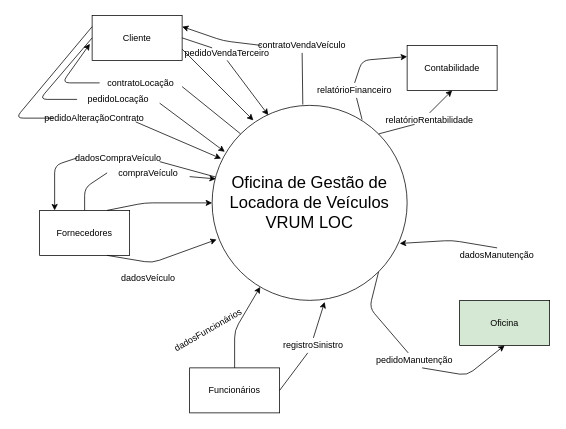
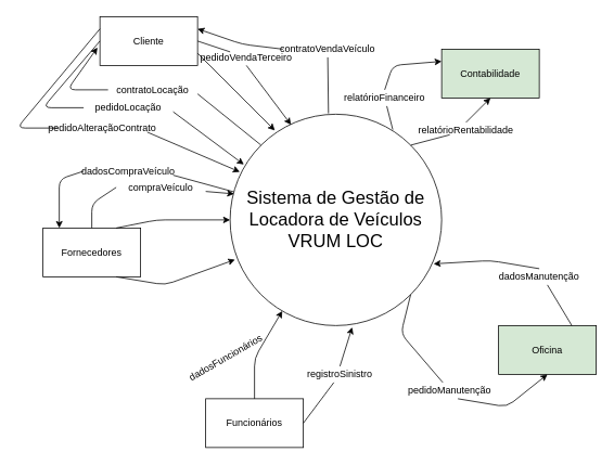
  <mxCell id="0" />
  <mxCell id="1" parent="0" />
- <mxCell id="2" value="&lt;div&gt;&lt;span style=&quot;left: 108px ; top: 130.08px ; font-size: 22.08px ; font-family: sans-serif ; padding: 0px ; transform: scalex(0.881)&quot;&gt;Oficina de Gestão de Locadora de Veículos&lt;/span&gt;&lt;/div&gt;&lt;div&gt;&lt;span style=&quot;left: 108px ; top: 130.08px ; font-size: 22.08px ; font-family: sans-serif ; padding: 0px ; transform: scalex(0.881)&quot;&gt;VRUM LOC&lt;br&gt;&lt;/span&gt;&lt;/div&gt;" style="ellipse;whiteSpace=wrap;html=1;aspect=fixed;" parent="1" vertex="1"><mxGeometry x="282" y="140" width="260" height="260" as="geometry" /></mxCell>
+ <mxCell id="2" value="&lt;div&gt;&lt;span style=&quot;left: 108px ; top: 130.08px ; font-size: 22.08px ; font-family: sans-serif ; padding: 0px ; transform: scalex(0.881)&quot;&gt;Sistema de Gestão de Locadora de Veículos&lt;/span&gt;&lt;/div&gt;&lt;div&gt;&lt;span style=&quot;left: 108px ; top: 130.08px ; font-size: 22.08px ; font-family: sans-serif ; padding: 0px ; transform: scalex(0.881)&quot;&gt;VRUM LOC&lt;br&gt;&lt;/span&gt;&lt;/div&gt;" style="ellipse;whiteSpace=wrap;html=1;aspect=fixed;" parent="1" vertex="1"><mxGeometry x="282" y="140" width="260" height="260" as="geometry" /></mxCell>
  <mxCell id="3" value="&lt;div&gt;Cliente&lt;/div&gt;" style="rounded=0;whiteSpace=wrap;html=1;" parent="1" vertex="1"><mxGeometry x="122" y="20" width="120" height="60" as="geometry" /></mxCell>
  <mxCell id="4" value="Fornecedores" style="rounded=0;whiteSpace=wrap;html=1;" parent="1" vertex="1"><mxGeometry x="52" y="280" width="120" height="60" as="geometry" /></mxCell>
  <mxCell id="5" value="&lt;div&gt;Funcionários&lt;/div&gt;" style="rounded=0;whiteSpace=wrap;html=1;" parent="1" vertex="1"><mxGeometry x="252" y="490" width="120" height="60" as="geometry" /></mxCell>
- <mxCell id="6" value="&lt;div&gt;Contabilidade&lt;/div&gt;" style="rounded=0;whiteSpace=wrap;html=1;" parent="1" vertex="1"><mxGeometry x="542" y="60" width="120" height="60" as="geometry" /></mxCell>
+ <mxCell id="6" value="&lt;div&gt;Contabilidade&lt;/div&gt;" style="rounded=0;whiteSpace=wrap;html=1;fillColor=#d5e8d4;" parent="1" vertex="1"><mxGeometry x="542" y="60" width="120" height="60" as="geometry" /></mxCell>
  <mxCell id="7" value="Oficina" style="rounded=0;whiteSpace=wrap;html=1;fillColor=#d5e8d4;" parent="1" vertex="1"><mxGeometry x="612" y="400" width="120" height="60" as="geometry" /></mxCell>
  <mxCell id="8" value="" style="endArrow=classic;html=1;exitX=1;exitY=0.75;exitDx=0;exitDy=0;" parent="1" source="3" edge="1"><mxGeometry width="50" height="50" relative="1" as="geometry"><mxPoint x="372" y="310" as="sourcePoint" /><mxPoint x="337" y="160" as="targetPoint" /><Array as="points" /></mxGeometry></mxCell>
  <mxCell id="9" value="" style="endArrow=classic;html=1;exitX=0.75;exitY=0;exitDx=0;exitDy=0;entryX=0;entryY=0.5;entryDx=0;entryDy=0;" parent="1" source="4" target="2" edge="1"><mxGeometry width="50" height="50" relative="1" as="geometry"><mxPoint x="372" y="310" as="sourcePoint" /><mxPoint x="422" y="260" as="targetPoint" /><Array as="points"><mxPoint x="192" y="270" /></Array></mxGeometry></mxCell>
  <mxCell id="10" value="&lt;div&gt;dadosFuncionários&lt;/div&gt;" style="text;html=1;strokeColor=none;fillColor=none;align=center;verticalAlign=middle;whiteSpace=wrap;rounded=0;rotation=-30;" parent="1" vertex="1"><mxGeometry x="222" y="430" width="110" height="20" as="geometry" /></mxCell>
  <mxCell id="11" value="" style="endArrow=classic;html=1;exitX=0.5;exitY=0;exitDx=0;exitDy=0;" parent="1" source="5" target="2" edge="1"><mxGeometry width="50" height="50" relative="1" as="geometry"><mxPoint x="372" y="310" as="sourcePoint" /><mxPoint x="422" y="260" as="targetPoint" /><Array as="points"><mxPoint x="312" y="440" /></Array></mxGeometry></mxCell>
- <mxCell id="12" value="dadosVeículo" style="text;html=1;strokeColor=none;fillColor=none;align=center;verticalAlign=middle;whiteSpace=wrap;rounded=0;" parent="1" vertex="1"><mxGeometry x="142" y="360" width="110" height="20" as="geometry" /></mxCell>
  <mxCell id="13" value="" style="endArrow=classic;html=1;exitX=0.75;exitY=1;exitDx=0;exitDy=0;entryX=0.023;entryY=0.688;entryDx=0;entryDy=0;entryPerimeter=0;" parent="1" source="4" target="2" edge="1"><mxGeometry width="50" height="50" relative="1" as="geometry"><mxPoint x="72" y="380" as="sourcePoint" /><mxPoint x="212" y="370" as="targetPoint" /><Array as="points"><mxPoint x="202" y="350" /></Array></mxGeometry></mxCell>
  <mxCell id="14" value="compraVeículo" style="text;html=1;strokeColor=none;fillColor=none;align=center;verticalAlign=middle;whiteSpace=wrap;rounded=0;" parent="1" vertex="1"><mxGeometry x="142" y="220" width="110" height="20" as="geometry" /></mxCell>
  <mxCell id="15" value="" style="endArrow=none;html=1;exitX=0.5;exitY=0;exitDx=0;exitDy=0;entryX=0;entryY=0.5;entryDx=0;entryDy=0;endFill=0;" parent="1" source="4" target="14" edge="1"><mxGeometry width="50" height="50" relative="1" as="geometry"><mxPoint x="372" y="310" as="sourcePoint" /><mxPoint x="422" y="260" as="targetPoint" /><Array as="points"><mxPoint x="112" y="250" /></Array></mxGeometry></mxCell>
  <mxCell id="16" value="" style="endArrow=classic;html=1;exitX=1;exitY=0.75;exitDx=0;exitDy=0;entryX=0.019;entryY=0.377;entryDx=0;entryDy=0;entryPerimeter=0;" parent="1" source="14" target="2" edge="1"><mxGeometry width="50" height="50" relative="1" as="geometry"><mxPoint x="372" y="310" as="sourcePoint" /><mxPoint x="422" y="260" as="targetPoint" /></mxGeometry></mxCell>
  <mxCell id="17" value="dadosCompraVeículo" style="text;html=1;strokeColor=none;fillColor=none;align=center;verticalAlign=middle;whiteSpace=wrap;rounded=0;" parent="1" vertex="1"><mxGeometry x="102" y="200" width="110" height="20" as="geometry" /></mxCell>
  <mxCell id="18" value="" style="endArrow=none;html=1;exitX=0.167;exitY=0;exitDx=0;exitDy=0;entryX=0;entryY=0.5;entryDx=0;entryDy=0;endFill=0;exitPerimeter=0;startArrow=classic;startFill=1;" parent="1" source="4" target="17" edge="1"><mxGeometry width="50" height="50" relative="1" as="geometry"><mxPoint x="67.06" y="240" as="sourcePoint" /><mxPoint x="377.06" y="220" as="targetPoint" /><Array as="points"><mxPoint x="72" y="220" /></Array></mxGeometry></mxCell>
  <mxCell id="19" value="" style="endArrow=none;html=1;exitX=1;exitY=0.75;exitDx=0;exitDy=0;endFill=0;" parent="1" source="17" target="2" edge="1"><mxGeometry width="50" height="50" relative="1" as="geometry"><mxPoint x="327.06" y="270" as="sourcePoint" /><mxPoint x="242" y="198.02" as="targetPoint" /></mxGeometry></mxCell>
  <mxCell id="20" value="contratoLocação" style="text;html=1;strokeColor=none;fillColor=none;align=center;verticalAlign=middle;whiteSpace=wrap;rounded=0;" parent="1" vertex="1"><mxGeometry x="132" y="100" width="110" height="20" as="geometry" /></mxCell>
  <mxCell id="21" value="" style="endArrow=none;html=1;exitX=-0.025;exitY=0.633;exitDx=0;exitDy=0;entryX=0;entryY=0.5;entryDx=0;entryDy=0;endFill=0;exitPerimeter=0;startArrow=classic;startFill=1;" parent="1" source="3" target="20" edge="1"><mxGeometry width="50" height="50" relative="1" as="geometry"><mxPoint x="85.52" y="210" as="sourcePoint" /><mxPoint x="390.54" y="150" as="targetPoint" /><Array as="points"><mxPoint x="82" y="110" /></Array></mxGeometry></mxCell>
  <mxCell id="22" value="" style="endArrow=none;html=1;exitX=1;exitY=0.75;exitDx=0;exitDy=0;endFill=0;entryX=0;entryY=0;entryDx=0;entryDy=0;" parent="1" source="20" target="2" edge="1"><mxGeometry width="50" height="50" relative="1" as="geometry"><mxPoint x="340.54" y="200" as="sourcePoint" /><mxPoint x="303.465" y="155.141" as="targetPoint" /></mxGeometry></mxCell>
  <mxCell id="23" value="pedidoLocação" style="text;html=1;strokeColor=none;fillColor=none;align=center;verticalAlign=middle;whiteSpace=wrap;rounded=0;" parent="1" vertex="1"><mxGeometry x="102" y="122.02" width="110" height="20" as="geometry" /></mxCell>
  <mxCell id="24" value="" style="endArrow=none;html=1;exitX=0;exitY=0.5;exitDx=0;exitDy=0;entryX=0;entryY=0.5;entryDx=0;entryDy=0;endFill=0;startArrow=none;startFill=0;" parent="1" source="3" target="23" edge="1"><mxGeometry width="50" height="50" relative="1" as="geometry"><mxPoint x="89" y="80" as="sourcePoint" /><mxPoint x="360.54" y="172.02" as="targetPoint" /><Array as="points"><mxPoint x="52" y="132.02" /></Array></mxGeometry></mxCell>
  <mxCell id="25" value="" style="endArrow=classic;html=1;exitX=1;exitY=0.75;exitDx=0;exitDy=0;endFill=1;entryX=0.065;entryY=0.238;entryDx=0;entryDy=0;entryPerimeter=0;" parent="1" source="23" target="2" edge="1"><mxGeometry width="50" height="50" relative="1" as="geometry"><mxPoint x="310.54" y="222.02" as="sourcePoint" /><mxPoint x="290.076" y="200.096" as="targetPoint" /></mxGeometry></mxCell>
  <mxCell id="26" value="pedidoAlteraçãoContrato" style="text;html=1;strokeColor=none;fillColor=none;align=center;verticalAlign=middle;whiteSpace=wrap;rounded=0;" parent="1" vertex="1"><mxGeometry x="70.1" y="147.02" width="110" height="20" as="geometry" /></mxCell>
  <mxCell id="27" value="" style="endArrow=none;html=1;exitX=0;exitY=0.25;exitDx=0;exitDy=0;entryX=0;entryY=0.5;entryDx=0;entryDy=0;endFill=0;startArrow=none;startFill=0;" parent="1" source="3" target="26" edge="1"><mxGeometry width="50" height="50" relative="1" as="geometry"><mxPoint x="90.1" y="60" as="sourcePoint" /><mxPoint x="328.64" y="197.02" as="targetPoint" /><Array as="points"><mxPoint x="20.1" y="157.02" /></Array></mxGeometry></mxCell>
  <mxCell id="28" value="" style="endArrow=classic;html=1;exitX=1;exitY=0.75;exitDx=0;exitDy=0;endFill=1;entryX=0.046;entryY=0.273;entryDx=0;entryDy=0;entryPerimeter=0;" parent="1" source="26" target="2" edge="1"><mxGeometry width="50" height="50" relative="1" as="geometry"><mxPoint x="278.64" y="247.02" as="sourcePoint" /><mxPoint x="267" y="226.88" as="targetPoint" /></mxGeometry></mxCell>
  <mxCell id="29" value="" style="endArrow=none;html=1;exitX=1;exitY=0.5;exitDx=0;exitDy=0;" parent="1" source="5" target="30" edge="1"><mxGeometry width="50" height="50" relative="1" as="geometry"><mxPoint x="402" y="330" as="sourcePoint" /><mxPoint x="402" y="490" as="targetPoint" /></mxGeometry></mxCell>
  <mxCell id="30" value="registroSinistro" style="text;html=1;strokeColor=none;fillColor=none;align=center;verticalAlign=middle;whiteSpace=wrap;rounded=0;" parent="1" vertex="1"><mxGeometry x="397" y="450" width="40" height="20" as="geometry" /></mxCell>
  <mxCell id="31" value="" style="endArrow=classic;html=1;exitX=0.5;exitY=0;exitDx=0;exitDy=0;entryX=0.577;entryY=1.008;entryDx=0;entryDy=0;entryPerimeter=0;" parent="1" source="30" target="2" edge="1"><mxGeometry width="50" height="50" relative="1" as="geometry"><mxPoint x="402" y="330" as="sourcePoint" /><mxPoint x="452" y="280" as="targetPoint" /></mxGeometry></mxCell>
  <mxCell id="32" value="" style="endArrow=none;html=1;exitX=1;exitY=1;exitDx=0;exitDy=0;" parent="1" source="2" target="33" edge="1"><mxGeometry width="50" height="50" relative="1" as="geometry"><mxPoint x="402" y="330" as="sourcePoint" /><mxPoint x="512" y="440" as="targetPoint" /><Array as="points"><mxPoint x="492" y="410" /></Array></mxGeometry></mxCell>
  <mxCell id="33" value="pedidoManutenção" style="text;html=1;strokeColor=none;fillColor=none;align=center;verticalAlign=middle;whiteSpace=wrap;rounded=0;" parent="1" vertex="1"><mxGeometry x="532" y="470" width="40" height="20" as="geometry" /></mxCell>
  <mxCell id="34" value="" style="endArrow=classic;html=1;exitX=0.75;exitY=1;exitDx=0;exitDy=0;entryX=0.5;entryY=1;entryDx=0;entryDy=0;" parent="1" source="33" target="7" edge="1"><mxGeometry width="50" height="50" relative="1" as="geometry"><mxPoint x="402" y="330" as="sourcePoint" /><mxPoint x="452" y="280" as="targetPoint" /><Array as="points"><mxPoint x="622" y="500" /></Array></mxGeometry></mxCell>
+ <mxCell id="35" value="" style="endArrow=none;html=1;exitX=0.75;exitY=0;exitDx=0;exitDy=0;entryX=0.75;entryY=1;entryDx=0;entryDy=0;" parent="1" source="7" target="36" edge="1"><mxGeometry width="50" height="50" relative="1" as="geometry"><mxPoint x="402" y="330" as="sourcePoint" /><mxPoint x="672" y="350" as="targetPoint" /></mxGeometry></mxCell>
  <mxCell id="36" value="dadosManutenção" style="text;html=1;strokeColor=none;fillColor=none;align=center;verticalAlign=middle;whiteSpace=wrap;rounded=0;" parent="1" vertex="1"><mxGeometry x="642" y="330" width="40" height="20" as="geometry" /></mxCell>
  <mxCell id="37" value="" style="endArrow=classic;html=1;exitX=0.5;exitY=0;exitDx=0;exitDy=0;entryX=0.962;entryY=0.708;entryDx=0;entryDy=0;entryPerimeter=0;" parent="1" source="36" target="2" edge="1"><mxGeometry width="50" height="50" relative="1" as="geometry"><mxPoint x="402" y="330" as="sourcePoint" /><mxPoint x="452" y="280" as="targetPoint" /><Array as="points"><mxPoint x="602" y="320" /></Array></mxGeometry></mxCell>
  <mxCell id="38" value="" style="endArrow=none;html=1;exitX=1;exitY=0.5;exitDx=0;exitDy=0;" parent="1" source="3" target="39" edge="1"><mxGeometry width="50" height="50" relative="1" as="geometry"><mxPoint x="402" y="330" as="sourcePoint" /><mxPoint x="302" y="50" as="targetPoint" /></mxGeometry></mxCell>
  <mxCell id="39" value="&lt;div&gt;pedidoVendaTerceiro&lt;/div&gt;" style="text;html=1;strokeColor=none;fillColor=none;align=center;verticalAlign=middle;whiteSpace=wrap;rounded=0;" parent="1" vertex="1"><mxGeometry x="282" y="60" width="40" height="20" as="geometry" /></mxCell>
  <mxCell id="40" value="" style="endArrow=classic;html=1;exitX=0.5;exitY=1;exitDx=0;exitDy=0;entryX=0.288;entryY=0.05;entryDx=0;entryDy=0;entryPerimeter=0;" parent="1" source="39" target="2" edge="1"><mxGeometry width="50" height="50" relative="1" as="geometry"><mxPoint x="402" y="330" as="sourcePoint" /><mxPoint x="362" y="160" as="targetPoint" /></mxGeometry></mxCell>
  <mxCell id="41" value="contratoVendaVeículo" style="text;html=1;strokeColor=none;fillColor=none;align=center;verticalAlign=middle;whiteSpace=wrap;rounded=0;" parent="1" vertex="1"><mxGeometry x="347" y="50" width="110" height="20" as="geometry" /></mxCell>
  <mxCell id="42" value="" style="endArrow=none;html=1;exitX=1;exitY=0.25;exitDx=0;exitDy=0;entryX=0;entryY=0.5;entryDx=0;entryDy=0;endFill=0;startArrow=classic;startFill=1;" parent="1" source="3" target="41" edge="1"><mxGeometry width="50" height="50" relative="1" as="geometry"><mxPoint x="334" y="1.92" as="sourcePoint" /><mxPoint x="605.54" y="93.94" as="targetPoint" /><Array as="points"><mxPoint x="297" y="53.94" /></Array></mxGeometry></mxCell>
  <mxCell id="43" value="" style="endArrow=none;html=1;exitX=0.5;exitY=1;exitDx=0;exitDy=0;endFill=0;entryX=0.465;entryY=-0.004;entryDx=0;entryDy=0;entryPerimeter=0;" parent="1" source="41" target="2" edge="1"><mxGeometry width="50" height="50" relative="1" as="geometry"><mxPoint x="555.54" y="143.94" as="sourcePoint" /><mxPoint x="535.076" y="122.016" as="targetPoint" /></mxGeometry></mxCell>
  <mxCell id="44" value="" style="endArrow=none;html=1;exitX=1;exitY=0;exitDx=0;exitDy=0;endFill=0;" parent="1" source="2" target="45" edge="1"><mxGeometry width="50" height="50" relative="1" as="geometry"><mxPoint x="402" y="330" as="sourcePoint" /><mxPoint x="572" y="160" as="targetPoint" /></mxGeometry></mxCell>
  <mxCell id="45" value="relatórioRentabilidade" style="text;html=1;strokeColor=none;fillColor=none;align=center;verticalAlign=middle;whiteSpace=wrap;rounded=0;" parent="1" vertex="1"><mxGeometry x="552" y="150" width="40" height="20" as="geometry" /></mxCell>
  <mxCell id="46" value="" style="endArrow=classic;html=1;exitX=0.5;exitY=0;exitDx=0;exitDy=0;entryX=0.5;entryY=1;entryDx=0;entryDy=0;" parent="1" source="45" target="6" edge="1"><mxGeometry width="50" height="50" relative="1" as="geometry"><mxPoint x="402" y="330" as="sourcePoint" /><mxPoint x="452" y="280" as="targetPoint" /></mxGeometry></mxCell>
  <mxCell id="47" value="" style="endArrow=none;html=1;exitX=0.769;exitY=0.073;exitDx=0;exitDy=0;exitPerimeter=0;" parent="1" source="2" target="48" edge="1"><mxGeometry width="50" height="50" relative="1" as="geometry"><mxPoint x="402" y="330" as="sourcePoint" /><mxPoint x="472" y="120" as="targetPoint" /></mxGeometry></mxCell>
  <mxCell id="48" value="relatórioFinanceiro" style="text;html=1;strokeColor=none;fillColor=none;align=center;verticalAlign=middle;whiteSpace=wrap;rounded=0;" parent="1" vertex="1"><mxGeometry x="452" y="110" width="40" height="20" as="geometry" /></mxCell>
  <mxCell id="49" value="" style="endArrow=classic;html=1;exitX=0.5;exitY=0;exitDx=0;exitDy=0;entryX=0;entryY=0.25;entryDx=0;entryDy=0;" parent="1" source="48" target="6" edge="1"><mxGeometry width="50" height="50" relative="1" as="geometry"><mxPoint x="402" y="330" as="sourcePoint" /><mxPoint x="452" y="280" as="targetPoint" /><Array as="points"><mxPoint x="482" y="80" /></Array></mxGeometry></mxCell>
